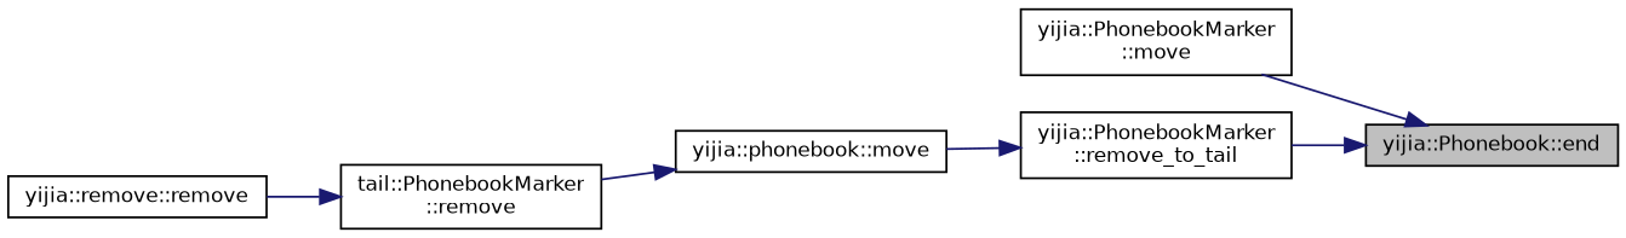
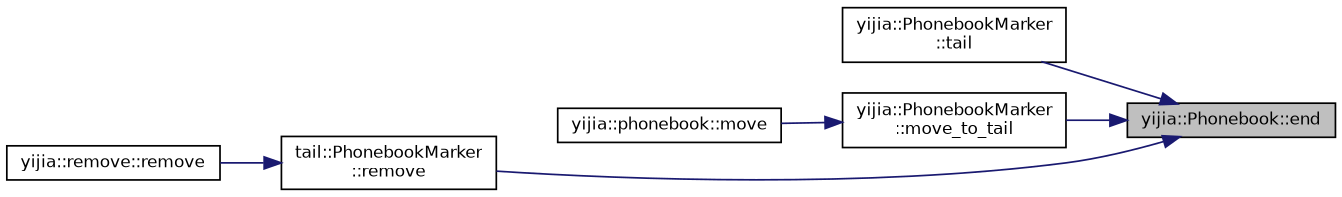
  digraph {
    rankdir=RL
    node [color=black fillcolor=white fontname=Helvetica fontsize=10 shape=record style=filled]
    edge [color=midnightblue dir=back fontname=Helvetica fontsize=10 labelfontname=Helvetica labelfontsize=10 style=solid]
    n1 [fillcolor=grey75 fontcolor=black height=0.2 label="yijia::Phonebook::end" width=0.4]
-   n2 [height=0.2 label="yijia::PhonebookMarker\l::move" width=0.4]
-   n3 [height=0.2 label="yijia::PhonebookMarker\l::remove_to_tail" width=0.4]
+   n2 [height=0.2 label="yijia::PhonebookMarker\l::tail" width=0.4]
+   n3 [height=0.2 label="yijia::PhonebookMarker\l::move_to_tail" width=0.4]
    n4 [height=0.2 label="tail::PhonebookMarker\l::remove" width=0.4]
    n5 [height=0.2 label="yijia::phonebook::move" width=0.4]
    n6 [height=0.2 label="yijia::remove::remove" width=0.4]
    n1 -> n2
    n1 -> n3
-   n5 -> n4
+   n1 -> n4
    n3 -> n5
    n4 -> n6
  }
